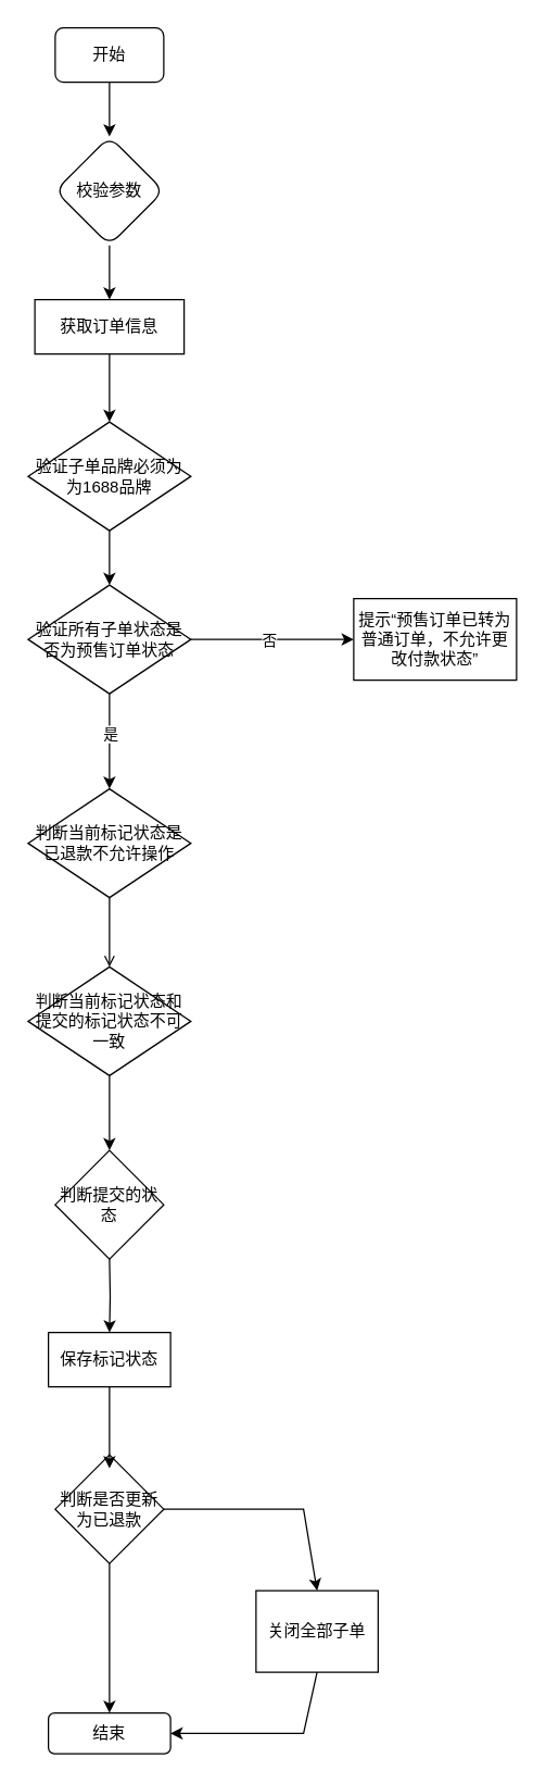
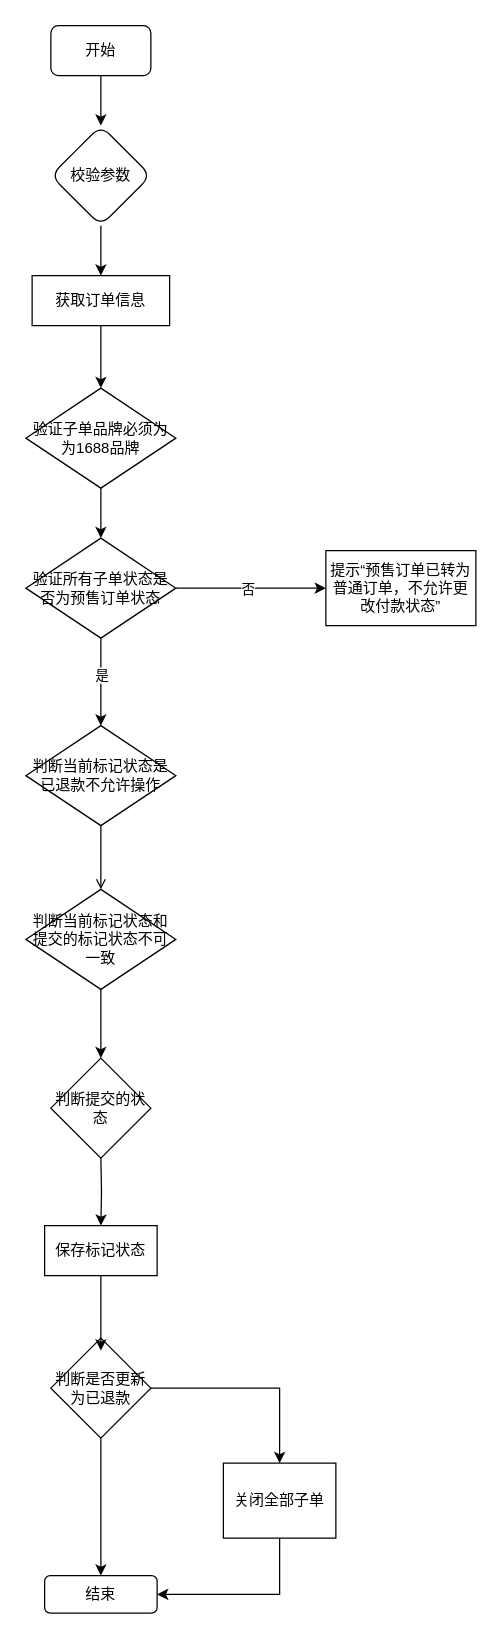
  <mxCell id="0" />
  <mxCell id="1" parent="0" />
  <mxCell id="2" value="" style="edgeStyle=orthogonalEdgeStyle;rounded=1;orthogonalLoop=1;jettySize=auto;html=1;" parent="1" source="3" target="5" edge="1"><mxGeometry relative="1" as="geometry" /></mxCell>
  <mxCell id="3" value="开始" style="rounded=1;whiteSpace=wrap;html=1;" parent="1" vertex="1"><mxGeometry x="40" y="20" width="80" height="40" as="geometry" /></mxCell>
  <mxCell id="4" value="" style="edgeStyle=orthogonalEdgeStyle;rounded=1;orthogonalLoop=1;jettySize=auto;html=1;" parent="1" source="5" edge="1"><mxGeometry relative="1" as="geometry"><mxPoint x="80" y="220" as="targetPoint" /></mxGeometry></mxCell>
  <mxCell id="5" value="校验参数" style="rhombus;whiteSpace=wrap;html=1;rounded=1;" parent="1" vertex="1"><mxGeometry x="40" y="100" width="80" height="80" as="geometry" /></mxCell>
  <mxCell id="6" value="" style="endArrow=classic;html=1;rounded=1;" parent="1" edge="1"><mxGeometry width="50" height="50" relative="1" as="geometry"><mxPoint x="80" y="380" as="sourcePoint" /><mxPoint x="80" y="430" as="targetPoint" /></mxGeometry></mxCell>
  <mxCell id="7" value="判断当前标记状态和提交的标记状态不可一致" style="rhombus;whiteSpace=wrap;html=1;direction=south;" parent="1" vertex="1"><mxGeometry x="20" y="711" width="120" height="80" as="geometry" /></mxCell>
  <mxCell id="8" value="" style="edgeStyle=orthogonalEdgeStyle;rounded=0;orthogonalLoop=1;jettySize=auto;html=1;" parent="1" target="10" edge="1"><mxGeometry relative="1" as="geometry"><mxPoint x="80" y="926" as="sourcePoint" /></mxGeometry></mxCell>
  <mxCell id="9" value="" style="edgeStyle=orthogonalEdgeStyle;rounded=0;orthogonalLoop=1;jettySize=auto;html=1;exitX=1;exitY=0.5;exitDx=0;exitDy=0;" parent="1" source="7" edge="1"><mxGeometry relative="1" as="geometry"><mxPoint x="80" y="846" as="targetPoint" /><Array as="points"><mxPoint x="80" y="830" /><mxPoint x="80" y="830" /></Array></mxGeometry></mxCell>
  <mxCell id="10" value="保存标记状态" style="whiteSpace=wrap;html=1;rounded=0;" parent="1" vertex="1"><mxGeometry x="35" y="980" width="90" height="40" as="geometry" /></mxCell>
  <mxCell id="11" value="" style="edgeStyle=orthogonalEdgeStyle;rounded=0;orthogonalLoop=1;jettySize=auto;html=1;" parent="1" source="15" edge="1"><mxGeometry relative="1" as="geometry"><mxPoint x="80" y="580" as="targetPoint" /></mxGeometry></mxCell>
  <mxCell id="12" value="是" style="edgeLabel;html=1;align=center;verticalAlign=middle;resizable=0;points=[];" vertex="1" connectable="0" parent="11"><mxGeometry x="-0.179" relative="1" as="geometry"><mxPoint as="offset" /></mxGeometry></mxCell>
  <mxCell id="13" value="" style="edgeStyle=orthogonalEdgeStyle;rounded=0;orthogonalLoop=1;jettySize=auto;html=1;" edge="1" parent="1" source="15" target="22"><mxGeometry relative="1" as="geometry" /></mxCell>
  <mxCell id="14" value="否" style="edgeLabel;html=1;align=center;verticalAlign=middle;resizable=0;points=[];" vertex="1" connectable="0" parent="13"><mxGeometry x="-0.05" relative="1" as="geometry"><mxPoint as="offset" /></mxGeometry></mxCell>
  <mxCell id="15" value="验证所有子单状态是否为预售订单状态" style="rhombus;whiteSpace=wrap;html=1;" parent="1" vertex="1"><mxGeometry x="20" y="430" width="120" height="80" as="geometry" /></mxCell>
  <mxCell id="16" value="" style="endArrow=classic;html=1;rounded=1;" parent="1" edge="1"><mxGeometry width="50" height="50" relative="1" as="geometry"><mxPoint x="80" y="260" as="sourcePoint" /><mxPoint x="80" y="310" as="targetPoint" /></mxGeometry></mxCell>
  <mxCell id="17" value="验证子单品牌必须为为1688品牌" style="rhombus;whiteSpace=wrap;html=1;" parent="1" vertex="1"><mxGeometry x="20" y="310" width="120" height="80" as="geometry" /></mxCell>
  <mxCell id="18" value="获取订单信息" style="rounded=0;whiteSpace=wrap;html=1;" parent="1" vertex="1"><mxGeometry x="25" y="220" width="110" height="40" as="geometry" /></mxCell>
  <mxCell id="19" value="" style="endArrow=classic;html=1;rounded=0;exitX=0.5;exitY=1;exitDx=0;exitDy=0;" parent="1" source="27" target="20" edge="1"><mxGeometry width="50" height="50" relative="1" as="geometry"><mxPoint x="80" y="1256" as="sourcePoint" /><mxPoint x="80" y="1336" as="targetPoint" /></mxGeometry></mxCell>
  <mxCell id="20" value="结束" style="rounded=1;whiteSpace=wrap;html=1;" parent="1" vertex="1"><mxGeometry x="35" y="1260" width="90" height="30" as="geometry" /></mxCell>
  <mxCell id="21" value="判断提交的状态" style="rhombus;whiteSpace=wrap;html=1;" vertex="1" parent="1"><mxGeometry x="40" y="846" width="80" height="80" as="geometry" /></mxCell>
  <mxCell id="22" value="提示“预售订单已转为普通订单，不允许更改付款状态”" style="whiteSpace=wrap;html=1;" vertex="1" parent="1"><mxGeometry x="260" y="440" width="120" height="60" as="geometry" /></mxCell>
  <mxCell id="23" value="" style="endArrow=classic;html=1;rounded=0;exitX=1;exitY=0.5;exitDx=0;exitDy=0;entryX=0.5;entryY=0;entryDx=0;entryDy=0;" edge="1" parent="1" target="24"><mxGeometry width="50" height="50" relative="1" as="geometry"><mxPoint x="120" y="1110" as="sourcePoint" /><mxPoint x="220" y="1180" as="targetPoint" /><Array as="points"><mxPoint x="120" y="1110" /><mxPoint x="223" y="1110" /></Array></mxGeometry></mxCell>
- <mxCell id="24" value="关闭全部子单" style="rounded=0;whiteSpace=wrap;html=1;" vertex="1" parent="1"><mxGeometry x="188" y="1170" width="90" height="60" as="geometry" /></mxCell>
+ <mxCell id="24" value="关闭全部子单" style="rounded=0;whiteSpace=wrap;html=1;" vertex="1" parent="1"><mxGeometry x="178" y="1170" width="90" height="60" as="geometry" /></mxCell>
  <mxCell id="25" value="判断当前标记状态是已退款不允许操作" style="rhombus;whiteSpace=wrap;html=1;direction=south;" vertex="1" parent="1"><mxGeometry x="20" y="580" width="120" height="80" as="geometry" /></mxCell>
  <mxCell id="26" value="" style="edgeStyle=orthogonalEdgeStyle;rounded=0;orthogonalLoop=1;jettySize=auto;html=1;exitX=1;exitY=0.5;exitDx=0;exitDy=0;entryX=0;entryY=0.5;entryDx=0;entryDy=0;endArrow=open;" edge="1" source="25" parent="1" target="7"><mxGeometry relative="1" as="geometry"><mxPoint x="80" y="704" as="targetPoint" /><Array as="points" /></mxGeometry></mxCell>
  <mxCell id="27" value="判断是否更新为已退款" style="rhombus;whiteSpace=wrap;html=1;" vertex="1" parent="1"><mxGeometry x="40" y="1070" width="80" height="80" as="geometry" /></mxCell>
  <mxCell id="28" value="" style="endArrow=classic;html=1;rounded=0;exitX=0.5;exitY=1;exitDx=0;exitDy=0;" edge="1" parent="1" source="10"><mxGeometry width="50" height="50" relative="1" as="geometry"><mxPoint x="30" y="1130" as="sourcePoint" /><mxPoint x="80" y="1080" as="targetPoint" /></mxGeometry></mxCell>
  <mxCell id="29" value="" style="endArrow=classic;html=1;rounded=0;exitX=0.5;exitY=1;exitDx=0;exitDy=0;entryX=1;entryY=0.5;entryDx=0;entryDy=0;" edge="1" parent="1" source="24" target="20"><mxGeometry width="50" height="50" relative="1" as="geometry"><mxPoint x="90" y="1130" as="sourcePoint" /><mxPoint x="140" y="1080" as="targetPoint" /><Array as="points"><mxPoint x="223" y="1275" /></Array></mxGeometry></mxCell>
